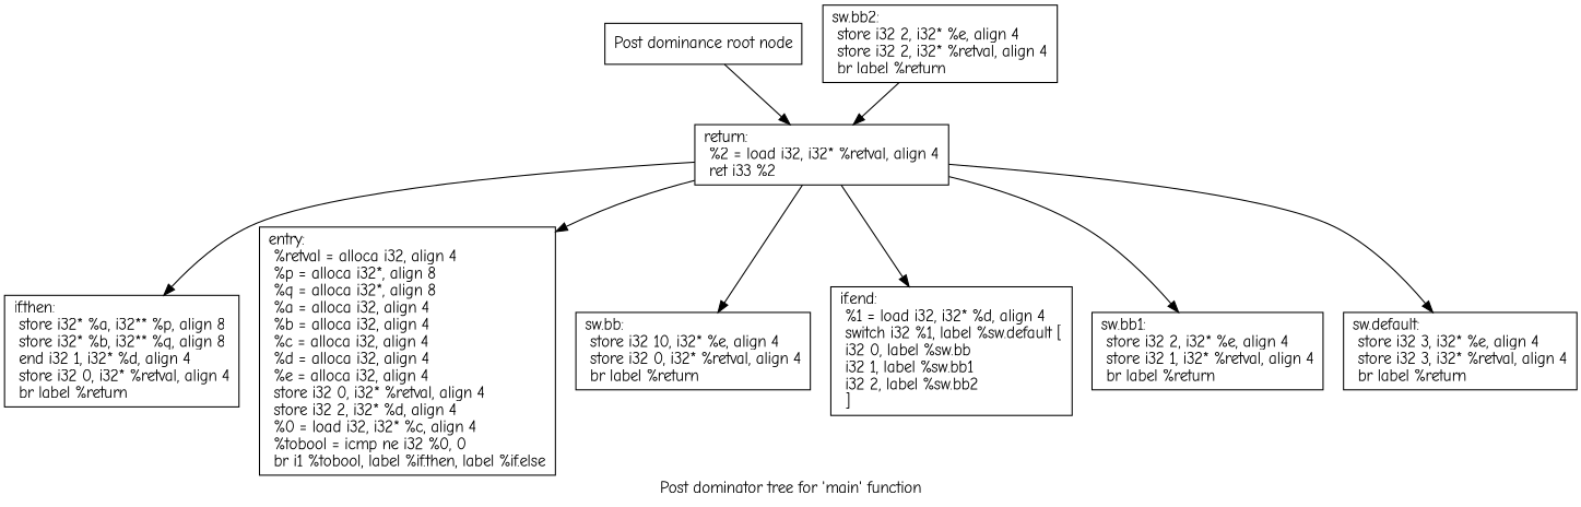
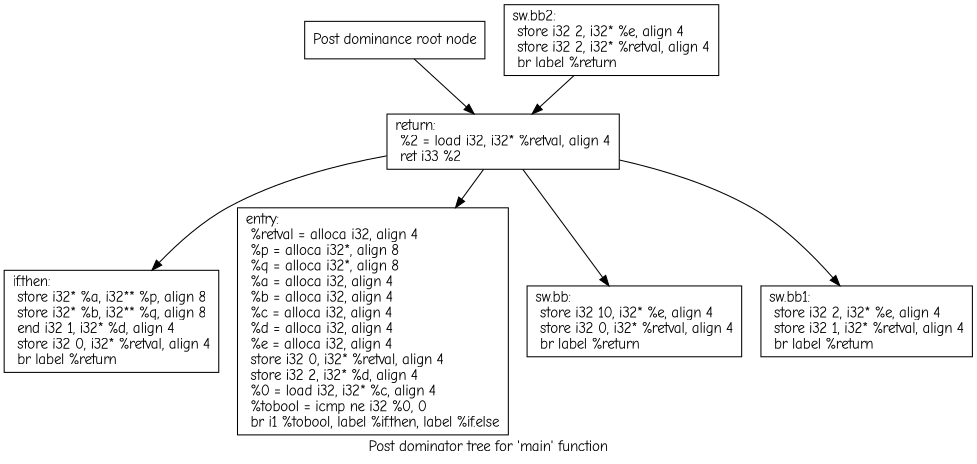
  digraph {
    fontname="Comic Neue"
    label="Post dominator tree for 'main' function"
    node [fontname="Comic Neue" shape=record]
    edge [fontname="Comic Neue"]
    n1 [label="{Post dominance root node}"]
    n2 [label="{return:                                           \l  %2 = load i32, i32* %retval, align 4\l  ret i33 %2\l}"]
    n3 [label="{if.then:                                          \l  store i32* %a, i32** %p, align 8\l  store i32* %b, i32** %q, align 8\l  end i32 1, i32* %d, align 4\l  store i32 0, i32* %retval, align 4\l  br label %return\l}"]
    n4 [label="{entry:\l  %retval = alloca i32, align 4\l  %p = alloca i32*, align 8\l  %q = alloca i32*, align 8\l  %a = alloca i32, align 4\l  %b = alloca i32, align 4\l  %c = alloca i32, align 4\l  %d = alloca i32, align 4\l  %e = alloca i32, align 4\l  store i32 0, i32* %retval, align 4\l  store i32 2, i32* %d, align 4\l  %0 = load i32, i32* %c, align 4\l  %tobool = icmp ne i32 %0, 0\l  br i1 %tobool, label %if.then, label %if.else\l}"]
    n5 [label="{sw.bb:                                            \l  store i32 10, i32* %e, align 4\l  store i32 0, i32* %retval, align 4\l  br label %return\l}"]
-   n6 [label="{if.end:                                           \l  %1 = load i32, i32* %d, align 4\l  switch i32 %1, label %sw.default [\l    i32 0, label %sw.bb\l    i32 1, label %sw.bb1\l    i32 2, label %sw.bb2\l  ]\l}"]
    n7 [label="{sw.bb1:                                           \l  store i32 2, i32* %e, align 4\l  store i32 1, i32* %retval, align 4\l  br label %return\l}"]
-   n8 [label="{sw.default:                                       \l  store i32 3, i32* %e, align 4\l  store i32 3, i32* %retval, align 4\l  br label %return\l}"]
    n9 [label="{sw.bb2:                                           \l  store i32 2, i32* %e, align 4\l  store i32 2, i32* %retval, align 4\l  br label %return\l}"]
    n1 -> n2
    n2 -> n3
    n2 -> n4
    n2 -> n5
-   n2 -> n6
    n2 -> n7
-   n2 -> n8
    n9 -> n2
  }
